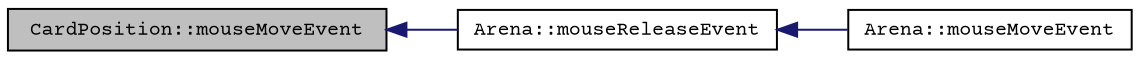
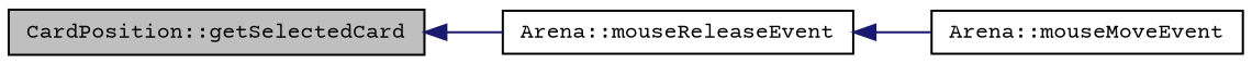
  digraph {
    fontname="Courier Prime"
    rankdir=LR
    node [color=black fontname="Courier Prime" fontsize=10 shape=record]
    edge [color=midnightblue dir=back fontname="Courier Prime" fontsize=10 labelfontname=Helvetica labelfontsize=10 style=solid]
-   n1 [fillcolor=grey75 fontcolor=black height=0.2 label="CardPosition::mouseMoveEvent" style=filled width=0.4]
+   n1 [fillcolor=grey75 fontcolor=black height=0.2 label="CardPosition::getSelectedCard" style=filled width=0.4]
    n2 [height=0.2 label="Arena::mouseReleaseEvent" width=0.4]
    n3 [height=0.2 label="Arena::mouseMoveEvent" width=0.4]
    n1 -> n2
    n2 -> n3
  }
